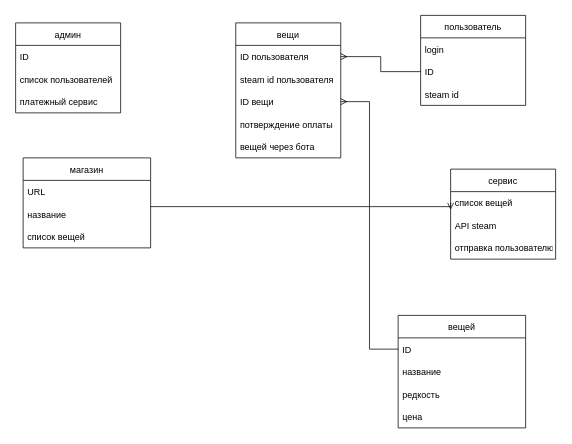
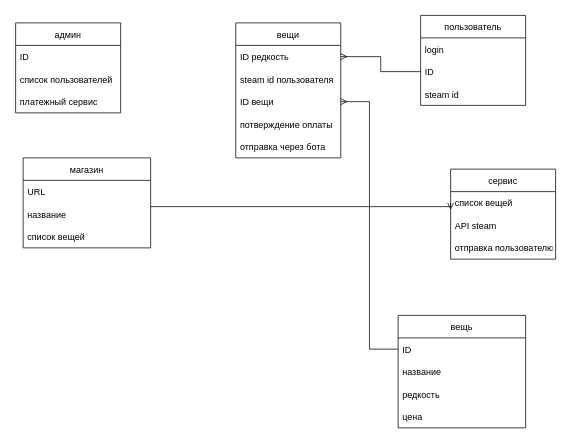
  <mxCell id="0" />
  <mxCell id="1" parent="0" />
  <mxCell id="2" value="админ" style="swimlane;fontStyle=0;childLayout=stackLayout;horizontal=1;startSize=30;horizontalStack=0;resizeParent=1;resizeParentMax=0;resizeLast=0;collapsible=1;marginBottom=0;" parent="1" vertex="1"><mxGeometry x="20" y="30" width="140" height="120" as="geometry" /></mxCell>
  <mxCell id="3" value="ID" style="text;strokeColor=none;fillColor=none;align=left;verticalAlign=middle;spacingLeft=4;spacingRight=4;overflow=hidden;points=[[0,0.5],[1,0.5]];portConstraint=eastwest;rotatable=0;" parent="2" vertex="1"><mxGeometry y="30" width="140" height="30" as="geometry" /></mxCell>
  <mxCell id="4" value="список пользователей" style="text;strokeColor=none;fillColor=none;align=left;verticalAlign=middle;spacingLeft=4;spacingRight=4;overflow=hidden;points=[[0,0.5],[1,0.5]];portConstraint=eastwest;rotatable=0;" parent="2" vertex="1"><mxGeometry y="60" width="140" height="30" as="geometry" /></mxCell>
  <mxCell id="5" value="платежный сервис" style="text;strokeColor=none;fillColor=none;align=left;verticalAlign=middle;spacingLeft=4;spacingRight=4;overflow=hidden;points=[[0,0.5],[1,0.5]];portConstraint=eastwest;rotatable=0;" parent="2" vertex="1"><mxGeometry y="90" width="140" height="30" as="geometry" /></mxCell>
  <mxCell id="6" value="пользователь" style="swimlane;fontStyle=0;childLayout=stackLayout;horizontal=1;startSize=30;horizontalStack=0;resizeParent=1;resizeParentMax=0;resizeLast=0;collapsible=1;marginBottom=0;" parent="1" vertex="1"><mxGeometry x="560" y="20" width="140" height="120" as="geometry" /></mxCell>
  <mxCell id="7" value="login" style="text;strokeColor=none;fillColor=none;align=left;verticalAlign=middle;spacingLeft=4;spacingRight=4;overflow=hidden;points=[[0,0.5],[1,0.5]];portConstraint=eastwest;rotatable=0;" parent="6" vertex="1"><mxGeometry y="30" width="140" height="30" as="geometry" /></mxCell>
  <mxCell id="8" value="ID" style="text;strokeColor=none;fillColor=none;align=left;verticalAlign=middle;spacingLeft=4;spacingRight=4;overflow=hidden;points=[[0,0.5],[1,0.5]];portConstraint=eastwest;rotatable=0;" parent="6" vertex="1"><mxGeometry y="60" width="140" height="30" as="geometry" /></mxCell>
  <mxCell id="9" value="steam id" style="text;strokeColor=none;fillColor=none;align=left;verticalAlign=middle;spacingLeft=4;spacingRight=4;overflow=hidden;points=[[0,0.5],[1,0.5]];portConstraint=eastwest;rotatable=0;" parent="6" vertex="1"><mxGeometry y="90" width="140" height="30" as="geometry" /></mxCell>
  <mxCell id="10" value="вещи" style="swimlane;fontStyle=0;childLayout=stackLayout;horizontal=1;startSize=30;horizontalStack=0;resizeParent=1;resizeParentMax=0;resizeLast=0;collapsible=1;marginBottom=0;" parent="1" vertex="1"><mxGeometry x="313.5" y="30" width="140" height="180" as="geometry"><mxRectangle x="80" y="330" width="70" height="30" as="alternateBounds" /></mxGeometry></mxCell>
- <mxCell id="11" value="ID пользователя" style="text;strokeColor=none;fillColor=none;align=left;verticalAlign=middle;spacingLeft=4;spacingRight=4;overflow=hidden;points=[[0,0.5],[1,0.5]];portConstraint=eastwest;rotatable=0;" parent="10" vertex="1"><mxGeometry y="30" width="140" height="30" as="geometry" /></mxCell>
+ <mxCell id="11" value="ID редкость" style="text;strokeColor=none;fillColor=none;align=left;verticalAlign=middle;spacingLeft=4;spacingRight=4;overflow=hidden;points=[[0,0.5],[1,0.5]];portConstraint=eastwest;rotatable=0;" parent="10" vertex="1"><mxGeometry y="30" width="140" height="30" as="geometry" /></mxCell>
  <mxCell id="12" value="steam id пользователя" style="text;strokeColor=none;fillColor=none;align=left;verticalAlign=middle;spacingLeft=4;spacingRight=4;overflow=hidden;points=[[0,0.5],[1,0.5]];portConstraint=eastwest;rotatable=0;" parent="10" vertex="1"><mxGeometry y="60" width="140" height="30" as="geometry" /></mxCell>
  <mxCell id="13" value="ID вещи" style="text;strokeColor=none;fillColor=none;align=left;verticalAlign=middle;spacingLeft=4;spacingRight=4;overflow=hidden;points=[[0,0.5],[1,0.5]];portConstraint=eastwest;rotatable=0;" parent="10" vertex="1"><mxGeometry y="90" width="140" height="30" as="geometry" /></mxCell>
  <mxCell id="14" value="потверждение оплаты" style="text;strokeColor=none;fillColor=none;align=left;verticalAlign=middle;spacingLeft=4;spacingRight=4;overflow=hidden;points=[[0,0.5],[1,0.5]];portConstraint=eastwest;rotatable=0;" parent="10" vertex="1"><mxGeometry y="120" width="140" height="30" as="geometry" /></mxCell>
- <mxCell id="15" value="вещей через бота" style="text;strokeColor=none;fillColor=none;align=left;verticalAlign=middle;spacingLeft=4;spacingRight=4;overflow=hidden;points=[[0,0.5],[1,0.5]];portConstraint=eastwest;rotatable=0;" parent="10" vertex="1"><mxGeometry y="150" width="140" height="30" as="geometry" /></mxCell>
+ <mxCell id="15" value="отправка через бота" style="text;strokeColor=none;fillColor=none;align=left;verticalAlign=middle;spacingLeft=4;spacingRight=4;overflow=hidden;points=[[0,0.5],[1,0.5]];portConstraint=eastwest;rotatable=0;" parent="10" vertex="1"><mxGeometry y="150" width="140" height="30" as="geometry" /></mxCell>
  <mxCell id="16" value="сервис" style="swimlane;fontStyle=0;childLayout=stackLayout;horizontal=1;startSize=30;horizontalStack=0;resizeParent=1;resizeParentMax=0;resizeLast=0;collapsible=1;marginBottom=0;" parent="1" vertex="1"><mxGeometry x="600" y="225" width="140" height="120" as="geometry" /></mxCell>
  <mxCell id="17" value="список вещей" style="text;strokeColor=none;fillColor=none;align=left;verticalAlign=middle;spacingLeft=4;spacingRight=4;overflow=hidden;points=[[0,0.5],[1,0.5]];portConstraint=eastwest;rotatable=0;" parent="16" vertex="1"><mxGeometry y="30" width="140" height="30" as="geometry" /></mxCell>
  <mxCell id="18" value="API steam" style="text;strokeColor=none;fillColor=none;align=left;verticalAlign=middle;spacingLeft=4;spacingRight=4;overflow=hidden;points=[[0,0.5],[1,0.5]];portConstraint=eastwest;rotatable=0;" parent="16" vertex="1"><mxGeometry y="60" width="140" height="30" as="geometry" /></mxCell>
  <mxCell id="19" value="отправка пользователю" style="text;strokeColor=none;fillColor=none;align=left;verticalAlign=middle;spacingLeft=4;spacingRight=4;overflow=hidden;points=[[0,0.5],[1,0.5]];portConstraint=eastwest;rotatable=0;" vertex="1" parent="16"><mxGeometry y="90" width="140" height="30" as="geometry" /></mxCell>
- <mxCell id="20" value="вещей" style="swimlane;fontStyle=0;childLayout=stackLayout;horizontal=1;startSize=30;horizontalStack=0;resizeParent=1;resizeParentMax=0;resizeLast=0;collapsible=1;marginBottom=0;" parent="1" vertex="1"><mxGeometry x="530" y="420" width="170" height="150" as="geometry" /></mxCell>
+ <mxCell id="20" value="вещь" style="swimlane;fontStyle=0;childLayout=stackLayout;horizontal=1;startSize=30;horizontalStack=0;resizeParent=1;resizeParentMax=0;resizeLast=0;collapsible=1;marginBottom=0;" parent="1" vertex="1"><mxGeometry x="530" y="420" width="170" height="150" as="geometry" /></mxCell>
  <mxCell id="21" value="ID" style="text;strokeColor=none;fillColor=none;align=left;verticalAlign=middle;spacingLeft=4;spacingRight=4;overflow=hidden;points=[[0,0.5],[1,0.5]];portConstraint=eastwest;rotatable=0;" parent="20" vertex="1"><mxGeometry y="30" width="170" height="30" as="geometry" /></mxCell>
  <mxCell id="22" value="название" style="text;strokeColor=none;fillColor=none;align=left;verticalAlign=middle;spacingLeft=4;spacingRight=4;overflow=hidden;points=[[0,0.5],[1,0.5]];portConstraint=eastwest;rotatable=0;" parent="20" vertex="1"><mxGeometry y="60" width="170" height="30" as="geometry" /></mxCell>
  <mxCell id="23" value="редкость" style="text;strokeColor=none;fillColor=none;align=left;verticalAlign=middle;spacingLeft=4;spacingRight=4;overflow=hidden;points=[[0,0.5],[1,0.5]];portConstraint=eastwest;rotatable=0;" parent="20" vertex="1"><mxGeometry y="90" width="170" height="30" as="geometry" /></mxCell>
  <mxCell id="24" value="цена" style="text;strokeColor=none;fillColor=none;align=left;verticalAlign=middle;spacingLeft=4;spacingRight=4;overflow=hidden;points=[[0,0.5],[1,0.5]];portConstraint=eastwest;rotatable=0;" parent="20" vertex="1"><mxGeometry y="120" width="170" height="30" as="geometry" /></mxCell>
  <mxCell id="25" style="edgeStyle=orthogonalEdgeStyle;rounded=0;orthogonalLoop=1;jettySize=auto;html=1;entryX=0;entryY=0.5;entryDx=0;entryDy=0;endArrow=ERmany;endFill=0;" parent="1" target="17" edge="1"><mxGeometry relative="1" as="geometry"><mxPoint x="200" y="275" as="sourcePoint" /><mxPoint x="313.5" y="225" as="targetPoint" /><Array as="points"><mxPoint x="600" y="275" /></Array></mxGeometry></mxCell>
  <mxCell id="26" value="магазин" style="swimlane;fontStyle=0;childLayout=stackLayout;horizontal=1;startSize=30;horizontalStack=0;resizeParent=1;resizeParentMax=0;resizeLast=0;collapsible=1;marginBottom=0;" vertex="1" parent="1"><mxGeometry x="30" y="210" width="170" height="120" as="geometry" /></mxCell>
  <mxCell id="27" value="URL" style="text;strokeColor=none;fillColor=none;align=left;verticalAlign=middle;spacingLeft=4;spacingRight=4;overflow=hidden;points=[[0,0.5],[1,0.5]];portConstraint=eastwest;rotatable=0;" vertex="1" parent="26"><mxGeometry y="30" width="170" height="30" as="geometry" /></mxCell>
  <mxCell id="28" value="название" style="text;strokeColor=none;fillColor=none;align=left;verticalAlign=middle;spacingLeft=4;spacingRight=4;overflow=hidden;points=[[0,0.5],[1,0.5]];portConstraint=eastwest;rotatable=0;" vertex="1" parent="26"><mxGeometry y="60" width="170" height="30" as="geometry" /></mxCell>
  <mxCell id="29" value="список вещей" style="text;strokeColor=none;fillColor=none;align=left;verticalAlign=middle;spacingLeft=4;spacingRight=4;overflow=hidden;points=[[0,0.5],[1,0.5]];portConstraint=eastwest;rotatable=0;" vertex="1" parent="26"><mxGeometry y="90" width="170" height="30" as="geometry" /></mxCell>
  <mxCell id="30" style="edgeStyle=orthogonalEdgeStyle;rounded=0;orthogonalLoop=1;jettySize=auto;html=1;entryX=1;entryY=0.5;entryDx=0;entryDy=0;endArrow=ERmany;endFill=0;" edge="1" parent="1" source="8" target="11"><mxGeometry relative="1" as="geometry" /></mxCell>
  <mxCell id="31" style="edgeStyle=orthogonalEdgeStyle;rounded=0;orthogonalLoop=1;jettySize=auto;html=1;entryX=1;entryY=0.5;entryDx=0;entryDy=0;endArrow=ERmany;endFill=0;" edge="1" parent="1" source="21" target="13"><mxGeometry relative="1" as="geometry" /></mxCell>
